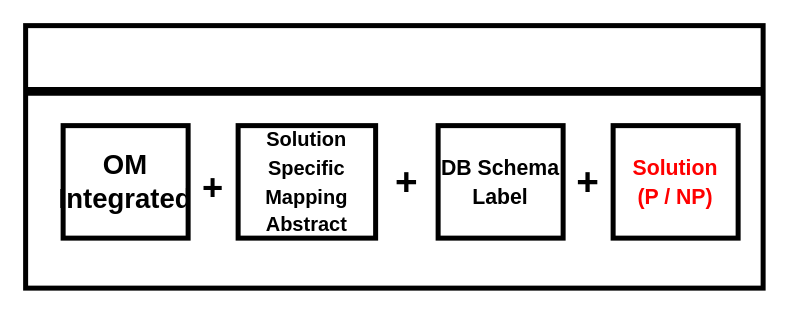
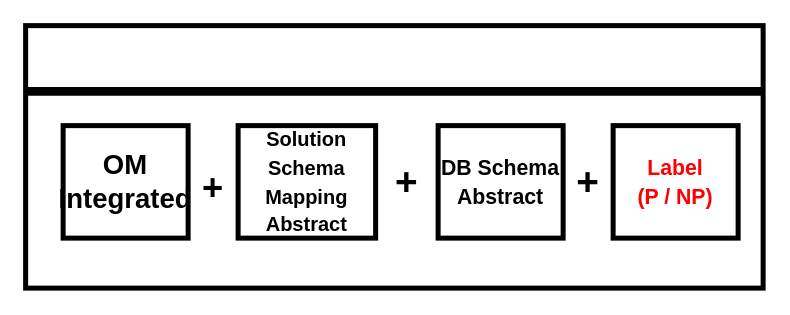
  <mxCell id="0" />
  <mxCell id="1" parent="0" />
  <mxCell id="2" value="" style="rounded=0;whiteSpace=wrap;html=1;fillColor=none;strokeWidth=4;" parent="1" vertex="1"><mxGeometry x="20" y="20" width="590" height="210" as="geometry" /></mxCell>
  <mxCell id="3" value="" style="endArrow=none;html=1;rounded=0;fontSize=16;exitX=0;exitY=0.25;exitDx=0;exitDy=0;entryX=1;entryY=0.25;entryDx=0;entryDy=0;strokeWidth=7;" parent="1" source="2" target="2" edge="1"><mxGeometry width="50" height="50" relative="1" as="geometry"><mxPoint x="70" y="130" as="sourcePoint" /><mxPoint x="120" y="80" as="targetPoint" /></mxGeometry></mxCell>
  <mxCell id="4" value="&lt;b style=&quot;font-size: 22px;&quot;&gt;OM &lt;br&gt;Integrated&lt;/b&gt;" style="rounded=0;whiteSpace=wrap;html=1;strokeWidth=4;fontSize=19;fillColor=none;" parent="1" vertex="1"><mxGeometry x="50" y="100" width="100" height="90" as="geometry" /></mxCell>
- <mxCell id="5" value="&lt;b&gt;&lt;font style=&quot;font-size: 16px;&quot;&gt;Solution Specific Mapping Abstract&lt;/font&gt;&lt;/b&gt;" style="rounded=0;whiteSpace=wrap;html=1;strokeWidth=4;fontSize=19;fillColor=none;" parent="1" vertex="1"><mxGeometry x="190" y="100" width="110" height="90" as="geometry" /></mxCell>
- <mxCell id="6" value="&lt;b&gt;&lt;font style=&quot;font-size: 17px;&quot;&gt;DB Schema Label&lt;/font&gt;&lt;/b&gt;" style="rounded=0;whiteSpace=wrap;html=1;strokeWidth=4;fontSize=19;fillColor=none;" parent="1" vertex="1"><mxGeometry x="350" y="100" width="100" height="90" as="geometry" /></mxCell>
+ <mxCell id="5" value="&lt;b&gt;&lt;font style=&quot;font-size: 16px;&quot;&gt;Solution Schema Mapping Abstract&lt;/font&gt;&lt;/b&gt;" style="rounded=0;whiteSpace=wrap;html=1;strokeWidth=4;fontSize=19;fillColor=none;" parent="1" vertex="1"><mxGeometry x="190" y="100" width="110" height="90" as="geometry" /></mxCell>
+ <mxCell id="6" value="&lt;b&gt;&lt;font style=&quot;font-size: 17px;&quot;&gt;DB Schema Abstract&lt;/font&gt;&lt;/b&gt;" style="rounded=0;whiteSpace=wrap;html=1;strokeWidth=4;fontSize=19;fillColor=none;" parent="1" vertex="1"><mxGeometry x="350" y="100" width="100" height="90" as="geometry" /></mxCell>
  <mxCell id="7" value="&lt;b&gt;&lt;font style=&quot;font-size: 29px;&quot;&gt;+&lt;/font&gt;&lt;/b&gt;" style="text;html=1;strokeColor=none;fillColor=none;align=center;verticalAlign=middle;whiteSpace=wrap;rounded=0;fontSize=22;" parent="1" vertex="1"><mxGeometry x="140" y="135" width="60" height="30" as="geometry" /></mxCell>
  <mxCell id="8" value="&lt;b&gt;&lt;font style=&quot;font-size: 31px;&quot;&gt;+&lt;/font&gt;&lt;/b&gt;" style="text;html=1;strokeColor=none;fillColor=none;align=center;verticalAlign=middle;whiteSpace=wrap;rounded=0;fontSize=22;" parent="1" vertex="1"><mxGeometry x="295" y="130" width="60" height="30" as="geometry" /></mxCell>
  <mxCell id="9" value="&lt;b&gt;&lt;font style=&quot;font-size: 31px;&quot;&gt;+&lt;/font&gt;&lt;/b&gt;" style="text;html=1;strokeColor=none;fillColor=none;align=center;verticalAlign=middle;whiteSpace=wrap;rounded=0;fontSize=22;" vertex="1" parent="1"><mxGeometry x="440" y="130" width="60" height="30" as="geometry" /></mxCell>
- <mxCell id="10" value="&lt;b&gt;&lt;font style=&quot;font-size: 17px;&quot;&gt;&lt;font color=&quot;#ff0000&quot;&gt;Solution&lt;br&gt;(P / NP)&lt;/font&gt;&lt;br&gt;&lt;/font&gt;&lt;/b&gt;" style="rounded=0;whiteSpace=wrap;html=1;strokeWidth=4;fontSize=19;fillColor=none;" vertex="1" parent="1"><mxGeometry x="490" y="100" width="100" height="90" as="geometry" /></mxCell>
+ <mxCell id="10" value="&lt;b&gt;&lt;font style=&quot;font-size: 17px;&quot;&gt;&lt;font color=&quot;#ff0000&quot;&gt;Label&lt;br&gt;(P / NP)&lt;/font&gt;&lt;br&gt;&lt;/font&gt;&lt;/b&gt;" style="rounded=0;whiteSpace=wrap;html=1;strokeWidth=4;fontSize=19;fillColor=none;" vertex="1" parent="1"><mxGeometry x="490" y="100" width="100" height="90" as="geometry" /></mxCell>
